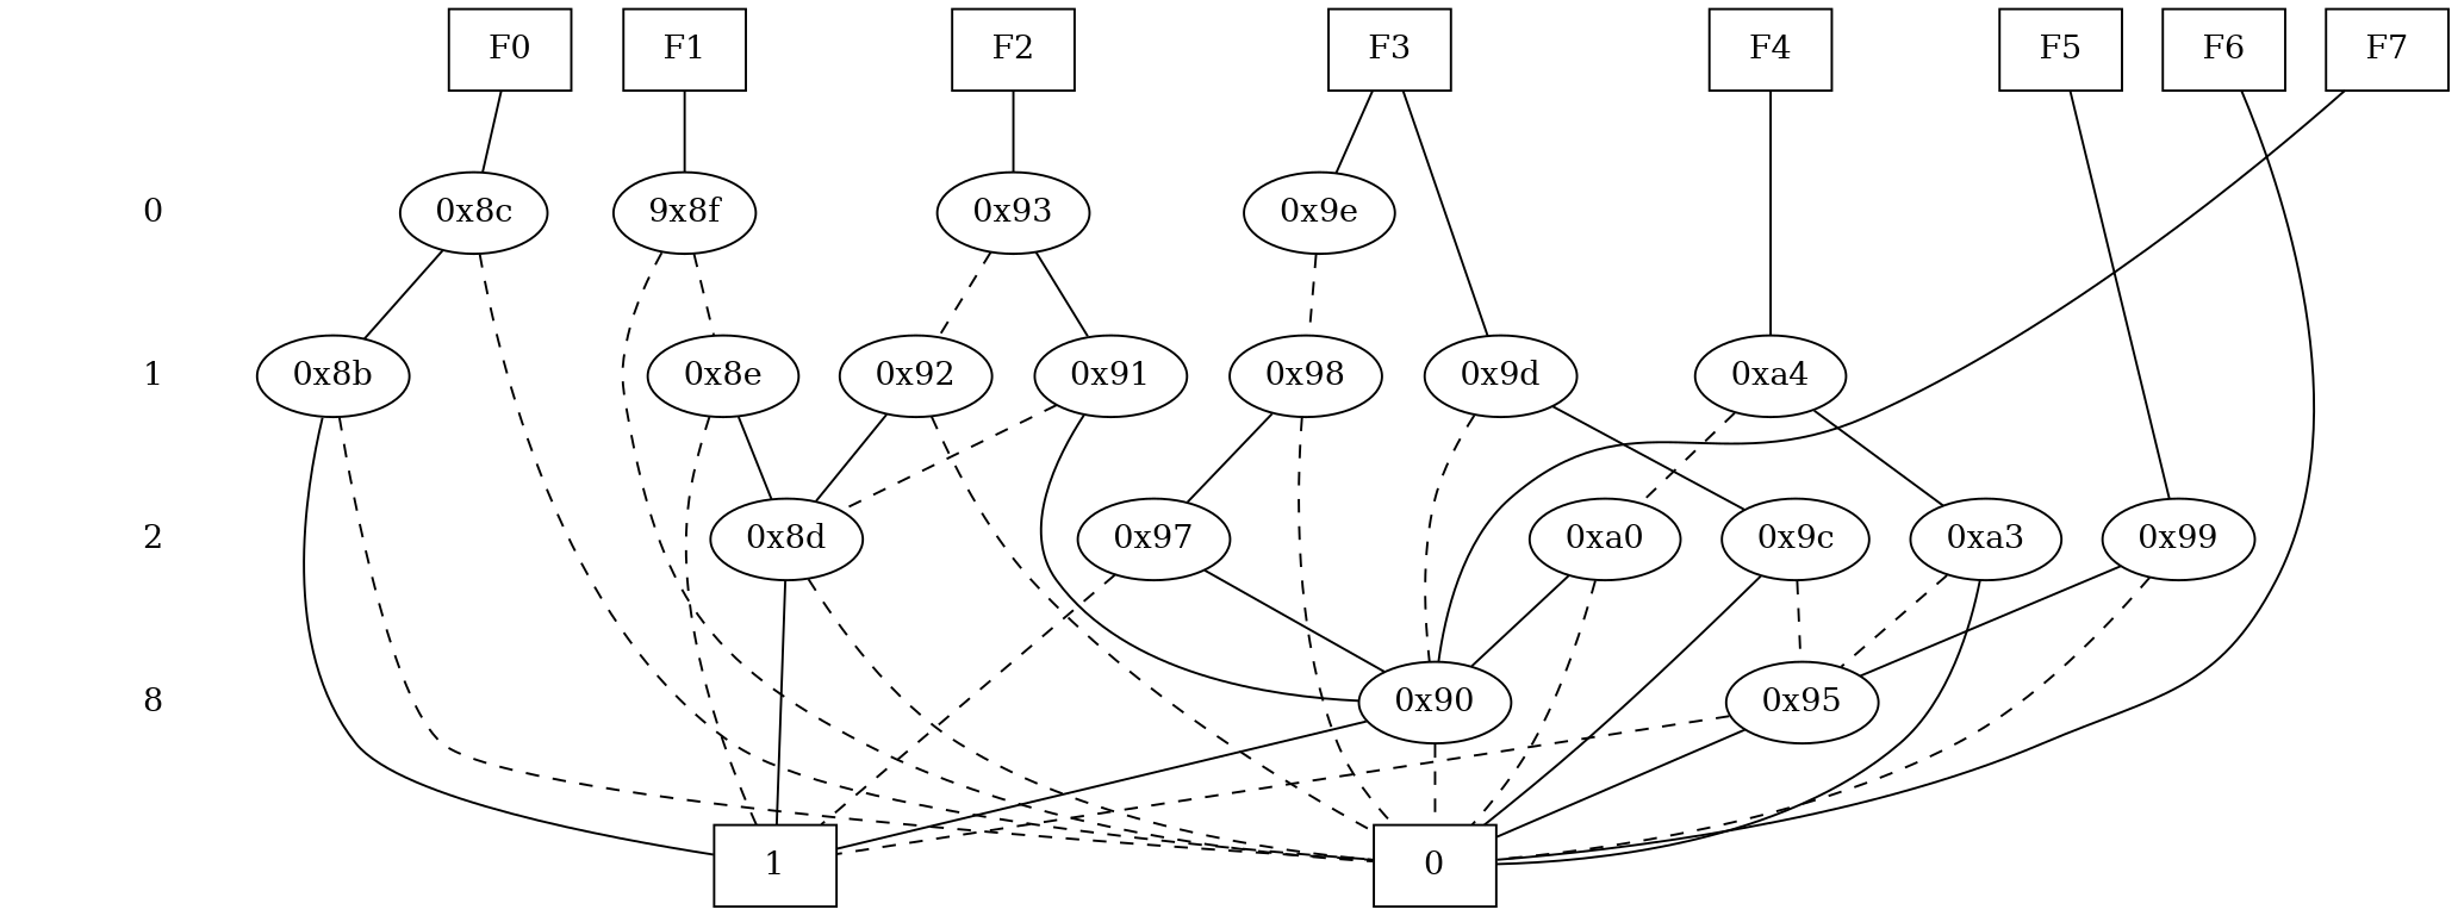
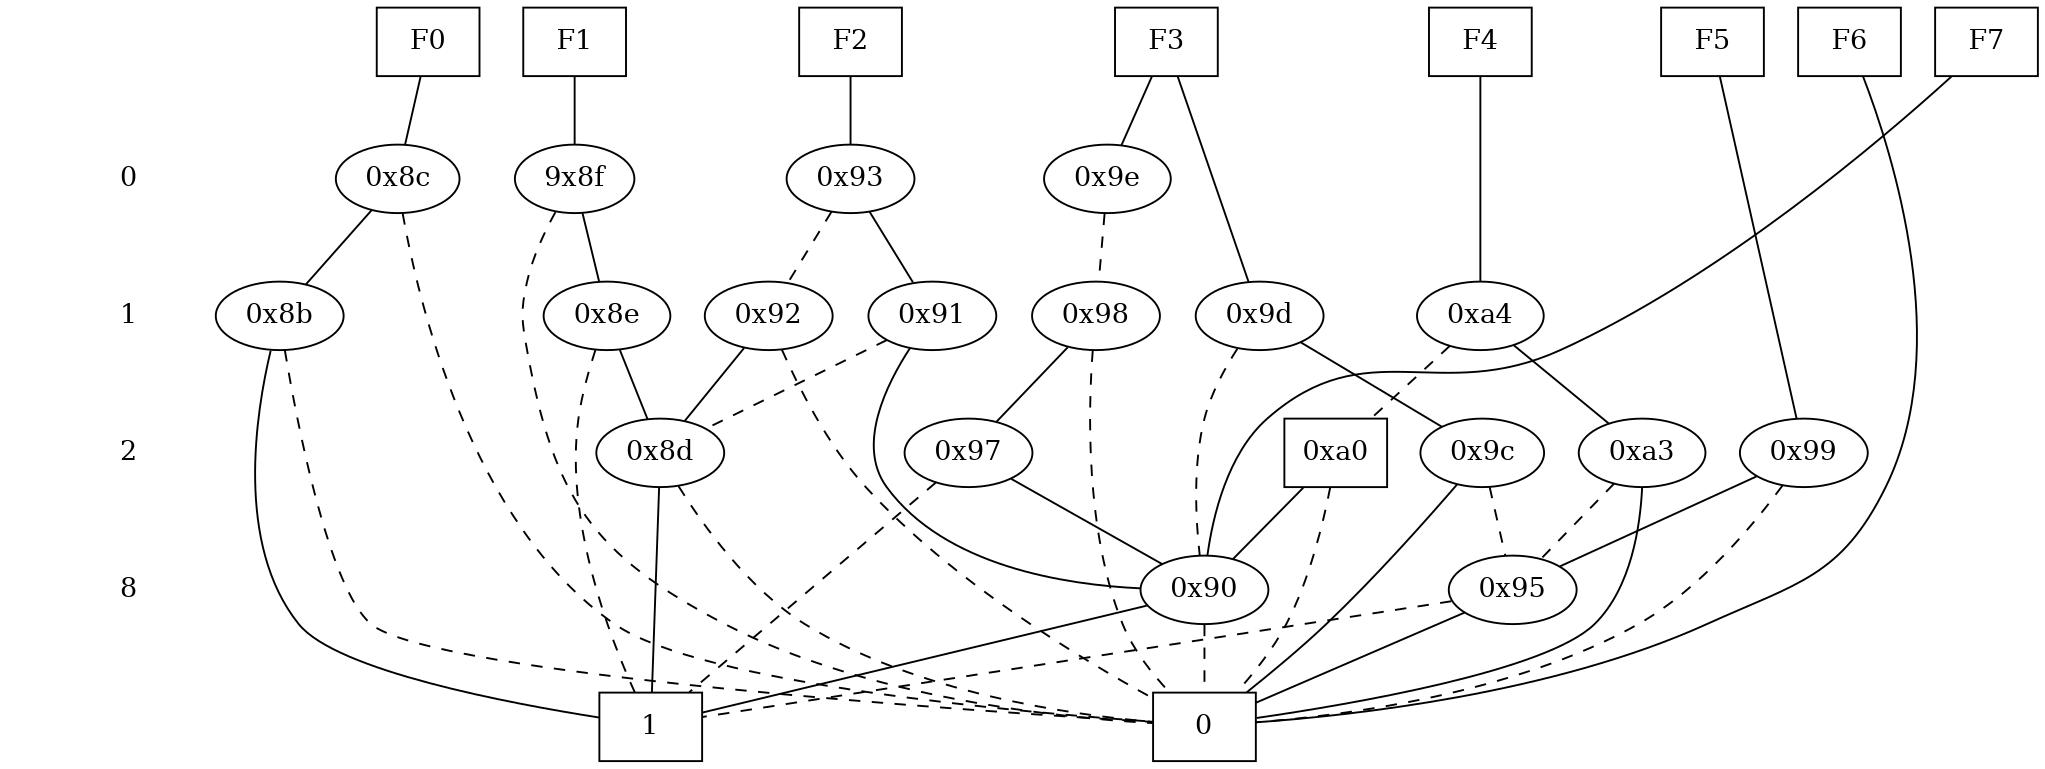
  digraph {
    edge [dir=none]
    "CONST NODES" [shape=plaintext style=invis]
    " 0 " [shape=plaintext]
    " 1 " [shape=plaintext]
    " 2 " [shape=plaintext]
    n5 [label=8 shape=plaintext]
    F0 [shape=box]
    F1 [shape=box]
    F2 [shape=box]
    F3 [shape=box]
    F4 [shape=box]
    F5 [shape=box]
    F6 [shape=box]
    F7 [shape=box]
    "0x8c"
    "0x93"
    n16 [label="9x8f"]
    "0x9e"
    "0x9d"
    "0xa4"
    "0x8e"
    "0x92"
    "0x98"
    "0x8b"
    "0x91"
    "0x99"
    "0x97"
-   "0xa0"
+   "0xa0" [shape=box]
    "0xa3"
    "0x8d"
    "0x9c"
    "0x95"
    "0x90"
    n33 [label=0 shape=box]
    n34 [label=1 shape=box]
    subgraph sub_1 {
      "CONST NODES"
      " 0 "
      " 1 "
      " 2 "
      n5
    }
    subgraph sub_2 {
      rank=same
      F0
      F1
      F2
      F3
      F4
      F5
      F6
      F7
    }
    subgraph sub_3 {
      rank=same
      " 0 "
      "0x8c"
      "0x93"
      n16
      "0x9e"
    }
    subgraph sub_4 {
      rank=same
      " 1 "
      "0x9d"
      "0xa4"
      "0x8e"
      "0x92"
      "0x98"
      "0x8b"
      "0x91"
    }
    subgraph sub_5 {
      rank=same
      " 2 "
      "0x99"
      "0x97"
      "0xa0"
      "0xa3"
      "0x8d"
      "0x9c"
    }
    subgraph sub_6 {
      rank=same
      n5
      "0x95"
      "0x90"
    }
    subgraph sub_7 {
      rank=same
      "CONST NODES"
      subgraph sub_8 {
        rank=same
        n33
        n34
      }
    }
    " 0 " -> " 1 " [style=invis]
    " 1 " -> " 2 " [style=invis]
    " 2 " -> n5 [style=invis]
    n5 -> "CONST NODES" [style=invis]
    F0 -> F1 [style=invis]
    F0 -> "0x8c" [style=solid]
    F1 -> F2 [style=invis]
    F1 -> n16 [style=solid]
    F2 -> F3 [style=invis]
    F2 -> "0x93" [style=solid]
    F3 -> F4 [style=invis]
    F3 -> "0x9e" [style=solid]
    F3 -> "0x9d"
    F4 -> F5 [style=invis]
    F4 -> "0xa4" [style=solid]
    F5 -> F6 [style=invis]
    F5 -> "0x99" [style=solid]
    F6 -> F7 [style=invis]
    F6 -> n33 [style=solid]
    F7 -> "0x90" [style=solid]
    "0x8c" -> "0x8b"
    "0x8c" -> n33 [style=dashed]
    "0x93" -> "0x92" [style=dashed]
    "0x93" -> "0x91"
-   n16 -> "0x8e" [style=dashed]
+   n16 -> "0x8e"
    n16 -> n33 [style=dashed]
    "0x9e" -> "0x98" [style=dashed]
    "0x9d" -> "0x9c"
    "0x9d" -> "0x90" [style=dashed]
    "0xa4" -> "0xa0" [style=dashed]
    "0xa4" -> "0xa3"
    "0x8e" -> "0x8d"
    "0x8e" -> n34 [style=dashed]
    "0x92" -> "0x8d"
    "0x92" -> n33 [style=dashed]
    "0x98" -> "0x97"
    "0x98" -> n33 [style=dashed]
    "0x8b" -> n33 [style=dashed]
    "0x8b" -> n34
    "0x91" -> "0x8d" [style=dashed]
    "0x91" -> "0x90"
    "0x99" -> "0x95"
    "0x99" -> n33 [style=dashed]
    "0x97" -> "0x90"
    "0x97" -> n34 [style=dashed]
    "0xa0" -> "0x90"
    "0xa0" -> n33 [style=dashed]
    "0xa3" -> "0x95" [style=dashed]
    "0xa3" -> n33
    "0x8d" -> n33 [style=dashed]
    "0x8d" -> n34
    "0x9c" -> "0x95" [style=dashed]
    "0x9c" -> n33
    "0x95" -> n33
    "0x95" -> n34 [style=dashed]
    "0x90" -> n33 [style=dashed]
    "0x90" -> n34
  }
